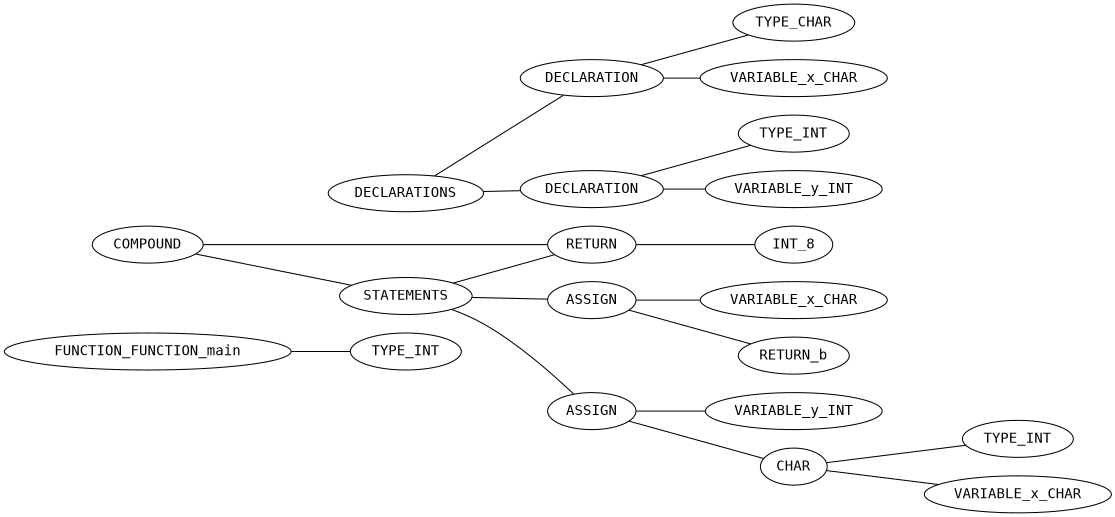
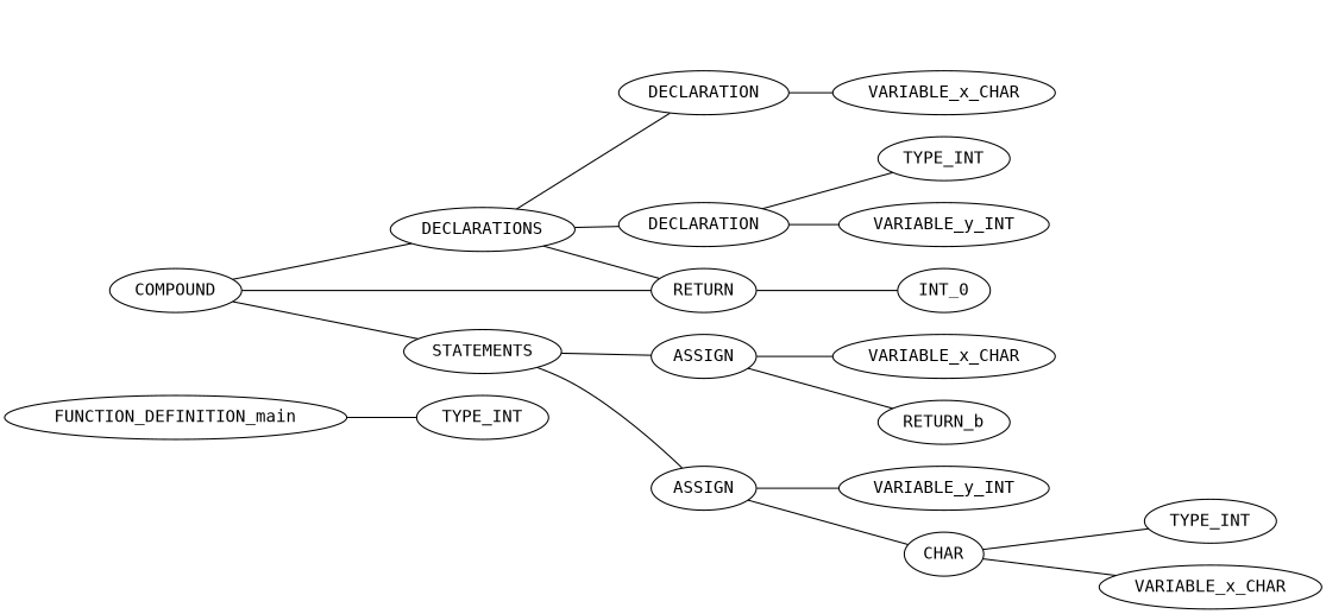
  graph {
    fontname="DejaVu Sans Mono"
    rankdir=LR
    node [fontname="DejaVu Sans Mono"]
    edge [fontname="DejaVu Sans Mono"]
-   n1 [label=FUNCTION_FUNCTION_main]
+   n1 [label=FUNCTION_DEFINITION_main]
    n2 [label=TYPE_INT]
    n3 [label=COMPOUND]
    n4 [label=DECLARATIONS]
    n5 [label=STATEMENTS]
    n6 [label=DECLARATION]
    n7 [label=DECLARATION]
    n8 [label=ASSIGN]
    n9 [label=ASSIGN]
    n10 [label=RETURN]
-   n11 [label=TYPE_CHAR]
    n12 [label=VARIABLE_x_CHAR]
    n13 [label=TYPE_INT]
    n14 [label=VARIABLE_y_INT]
    n15 [label=VARIABLE_x_CHAR]
    n16 [label=RETURN_b]
    n17 [label=VARIABLE_y_INT]
    n18 [label=CHAR]
-   n19 [label=INT_8]
+   n19 [label=INT_0]
    n20 [label=TYPE_INT]
    n21 [label=VARIABLE_x_CHAR]
    n1 -- n2
+   n3 -- n4
    n3 -- n5
    n4 -- n6
    n4 -- n7
    n5 -- n8
    n5 -- n9
-   n5 -- n10
-   n6 -- n11
+   n4 -- n10
    n6 -- n12
    n7 -- n13
    n7 -- n14
    n8 -- n15
    n8 -- n16
    n9 -- n17
    n9 -- n18
    n10 -- n3
    n10 -- n19
    n18 -- n20
    n18 -- n21
  }
